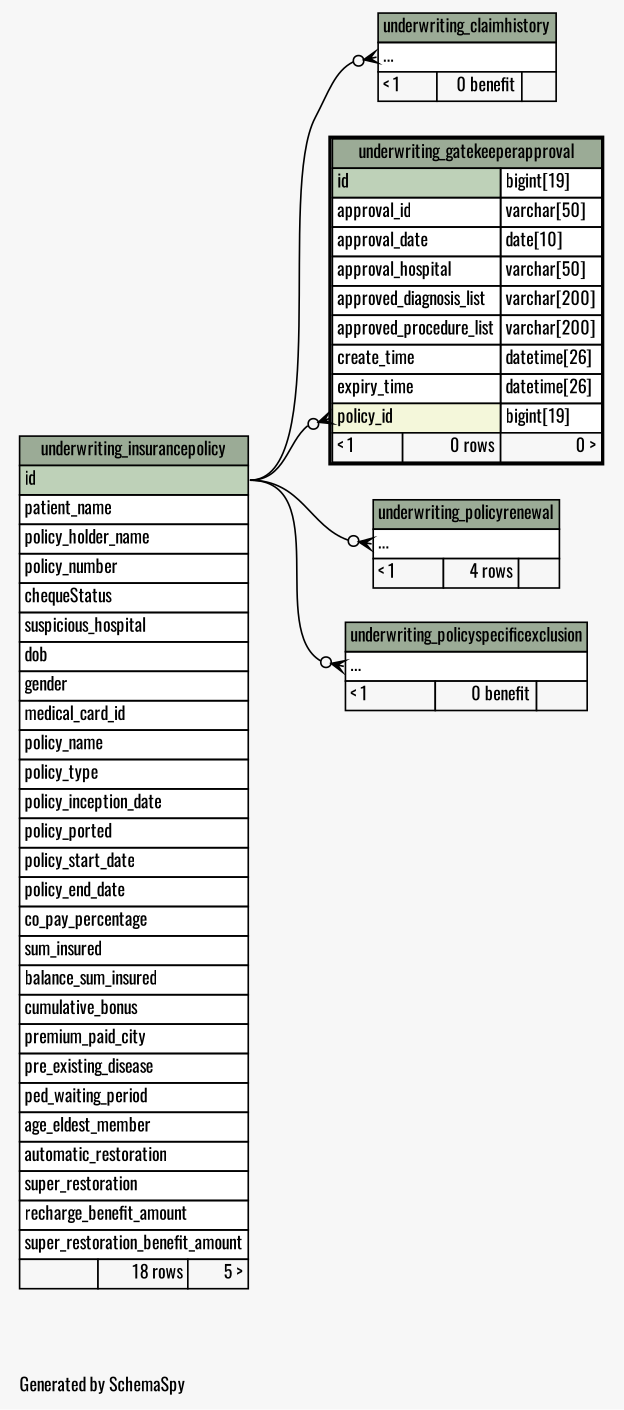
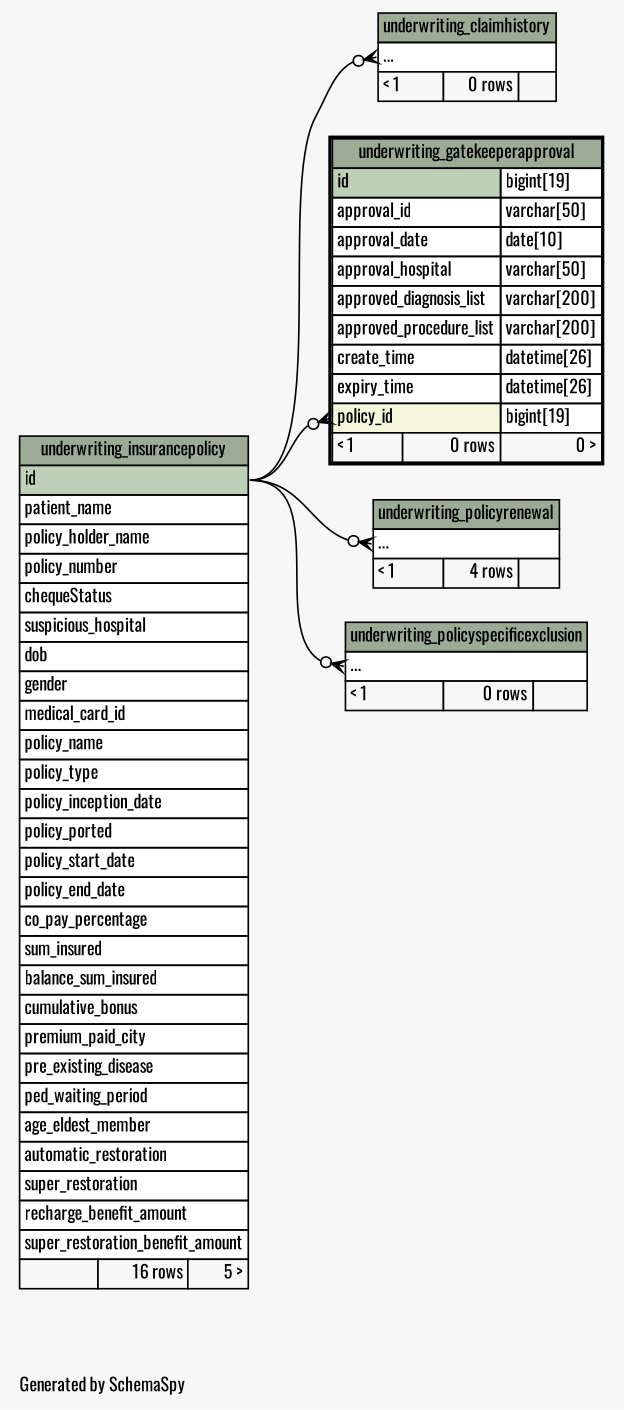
  digraph {
    bgcolor="#f7f7f7"
    fontname=Oswald
    fontsize=11
    label="\nGenerated by SchemaSpy"
    labeljust=l
    nodesep=0.18
    rankdir=RL
    ranksep=0.46
    node [fontname=Oswald fontsize=11 shape=plaintext]
    edge [arrowhead=none arrowsize=0.8 arrowtail=crowodot dir=back fontname=Oswald headport="id:e" tailport="elipses:w"]
-   n1 [label=<     <TABLE BORDER="0" CELLBORDER="1" CELLSPACING="0" BGCOLOR="#ffffff">       <TR><TD COLSPAN="3" BGCOLOR="#9bab96" ALIGN="CENTER">underwriting_claimhistory</TD></TR>       <TR><TD PORT="elipses" COLSPAN="3" ALIGN="LEFT">...</TD></TR>       <TR><TD ALIGN="LEFT" BGCOLOR="#f7f7f7">&lt; 1</TD><TD ALIGN="RIGHT" BGCOLOR="#f7f7f7">0 benefit</TD><TD ALIGN="RIGHT" BGCOLOR="#f7f7f7">  </TD></TR>     </TABLE>>]
-   n2 [label=<     <TABLE BORDER="0" CELLBORDER="1" CELLSPACING="0" BGCOLOR="#ffffff">       <TR><TD COLSPAN="3" BGCOLOR="#9bab96" ALIGN="CENTER">underwriting_insurancepolicy</TD></TR>       <TR><TD PORT="id" COLSPAN="3" BGCOLOR="#bed1b8" ALIGN="LEFT">id</TD></TR>       <TR><TD PORT="patient_name" COLSPAN="3" ALIGN="LEFT">patient_name</TD></TR>       <TR><TD PORT="policy_holder_name" COLSPAN="3" ALIGN="LEFT">policy_holder_name</TD></TR>       <TR><TD PORT="policy_number" COLSPAN="3" ALIGN="LEFT">policy_number</TD></TR>       <TR><TD PORT="chequeStatus" COLSPAN="3" ALIGN="LEFT">chequeStatus</TD></TR>       <TR><TD PORT="suspicious_hospital" COLSPAN="3" ALIGN="LEFT">suspicious_hospital</TD></TR>       <TR><TD PORT="dob" COLSPAN="3" ALIGN="LEFT">dob</TD></TR>       <TR><TD PORT="gender" COLSPAN="3" ALIGN="LEFT">gender</TD></TR>       <TR><TD PORT="medical_card_id" COLSPAN="3" ALIGN="LEFT">medical_card_id</TD></TR>       <TR><TD PORT="policy_name" COLSPAN="3" ALIGN="LEFT">policy_name</TD></TR>       <TR><TD PORT="policy_type" COLSPAN="3" ALIGN="LEFT">policy_type</TD></TR>       <TR><TD PORT="policy_inception_date" COLSPAN="3" ALIGN="LEFT">policy_inception_date</TD></TR>       <TR><TD PORT="policy_ported" COLSPAN="3" ALIGN="LEFT">policy_ported</TD></TR>       <TR><TD PORT="policy_start_date" COLSPAN="3" ALIGN="LEFT">policy_start_date</TD></TR>       <TR><TD PORT="policy_end_date" COLSPAN="3" ALIGN="LEFT">policy_end_date</TD></TR>       <TR><TD PORT="co_pay_percentage" COLSPAN="3" ALIGN="LEFT">co_pay_percentage</TD></TR>       <TR><TD PORT="sum_insured" COLSPAN="3" ALIGN="LEFT">sum_insured</TD></TR>       <TR><TD PORT="balance_sum_insured" COLSPAN="3" ALIGN="LEFT">balance_sum_insured</TD></TR>       <TR><TD PORT="cumulative_bonus" COLSPAN="3" ALIGN="LEFT">cumulative_bonus</TD></TR>       <TR><TD PORT="premium_paid_city" COLSPAN="3" ALIGN="LEFT">premium_paid_city</TD></TR>       <TR><TD PORT="pre_existing_disease" COLSPAN="3" ALIGN="LEFT">pre_existing_disease</TD></TR>       <TR><TD PORT="ped_waiting_period" COLSPAN="3" ALIGN="LEFT">ped_waiting_period</TD></TR>       <TR><TD PORT="age_eldest_member" COLSPAN="3" ALIGN="LEFT">age_eldest_member</TD></TR>       <TR><TD PORT="automatic_restoration" COLSPAN="3" ALIGN="LEFT">automatic_restoration</TD></TR>       <TR><TD PORT="super_restoration" COLSPAN="3" ALIGN="LEFT">super_restoration</TD></TR>       <TR><TD PORT="recharge_benefit_amount" COLSPAN="3" ALIGN="LEFT">recharge_benefit_amount</TD></TR>       <TR><TD PORT="super_restoration_benefit_amount" COLSPAN="3" ALIGN="LEFT">super_restoration_benefit_amount</TD></TR>       <TR><TD ALIGN="LEFT" BGCOLOR="#f7f7f7">  </TD><TD ALIGN="RIGHT" BGCOLOR="#f7f7f7">18 rows</TD><TD ALIGN="RIGHT" BGCOLOR="#f7f7f7">5 &gt;</TD></TR>     </TABLE>>]
+   n1 [label=<     <TABLE BORDER="0" CELLBORDER="1" CELLSPACING="0" BGCOLOR="#ffffff">       <TR><TD COLSPAN="3" BGCOLOR="#9bab96" ALIGN="CENTER">underwriting_claimhistory</TD></TR>       <TR><TD PORT="elipses" COLSPAN="3" ALIGN="LEFT">...</TD></TR>       <TR><TD ALIGN="LEFT" BGCOLOR="#f7f7f7">&lt; 1</TD><TD ALIGN="RIGHT" BGCOLOR="#f7f7f7">0 rows</TD><TD ALIGN="RIGHT" BGCOLOR="#f7f7f7">  </TD></TR>     </TABLE>>]
+   n2 [label=<     <TABLE BORDER="0" CELLBORDER="1" CELLSPACING="0" BGCOLOR="#ffffff">       <TR><TD COLSPAN="3" BGCOLOR="#9bab96" ALIGN="CENTER">underwriting_insurancepolicy</TD></TR>       <TR><TD PORT="id" COLSPAN="3" BGCOLOR="#bed1b8" ALIGN="LEFT">id</TD></TR>       <TR><TD PORT="patient_name" COLSPAN="3" ALIGN="LEFT">patient_name</TD></TR>       <TR><TD PORT="policy_holder_name" COLSPAN="3" ALIGN="LEFT">policy_holder_name</TD></TR>       <TR><TD PORT="policy_number" COLSPAN="3" ALIGN="LEFT">policy_number</TD></TR>       <TR><TD PORT="chequeStatus" COLSPAN="3" ALIGN="LEFT">chequeStatus</TD></TR>       <TR><TD PORT="suspicious_hospital" COLSPAN="3" ALIGN="LEFT">suspicious_hospital</TD></TR>       <TR><TD PORT="dob" COLSPAN="3" ALIGN="LEFT">dob</TD></TR>       <TR><TD PORT="gender" COLSPAN="3" ALIGN="LEFT">gender</TD></TR>       <TR><TD PORT="medical_card_id" COLSPAN="3" ALIGN="LEFT">medical_card_id</TD></TR>       <TR><TD PORT="policy_name" COLSPAN="3" ALIGN="LEFT">policy_name</TD></TR>       <TR><TD PORT="policy_type" COLSPAN="3" ALIGN="LEFT">policy_type</TD></TR>       <TR><TD PORT="policy_inception_date" COLSPAN="3" ALIGN="LEFT">policy_inception_date</TD></TR>       <TR><TD PORT="policy_ported" COLSPAN="3" ALIGN="LEFT">policy_ported</TD></TR>       <TR><TD PORT="policy_start_date" COLSPAN="3" ALIGN="LEFT">policy_start_date</TD></TR>       <TR><TD PORT="policy_end_date" COLSPAN="3" ALIGN="LEFT">policy_end_date</TD></TR>       <TR><TD PORT="co_pay_percentage" COLSPAN="3" ALIGN="LEFT">co_pay_percentage</TD></TR>       <TR><TD PORT="sum_insured" COLSPAN="3" ALIGN="LEFT">sum_insured</TD></TR>       <TR><TD PORT="balance_sum_insured" COLSPAN="3" ALIGN="LEFT">balance_sum_insured</TD></TR>       <TR><TD PORT="cumulative_bonus" COLSPAN="3" ALIGN="LEFT">cumulative_bonus</TD></TR>       <TR><TD PORT="premium_paid_city" COLSPAN="3" ALIGN="LEFT">premium_paid_city</TD></TR>       <TR><TD PORT="pre_existing_disease" COLSPAN="3" ALIGN="LEFT">pre_existing_disease</TD></TR>       <TR><TD PORT="ped_waiting_period" COLSPAN="3" ALIGN="LEFT">ped_waiting_period</TD></TR>       <TR><TD PORT="age_eldest_member" COLSPAN="3" ALIGN="LEFT">age_eldest_member</TD></TR>       <TR><TD PORT="automatic_restoration" COLSPAN="3" ALIGN="LEFT">automatic_restoration</TD></TR>       <TR><TD PORT="super_restoration" COLSPAN="3" ALIGN="LEFT">super_restoration</TD></TR>       <TR><TD PORT="recharge_benefit_amount" COLSPAN="3" ALIGN="LEFT">recharge_benefit_amount</TD></TR>       <TR><TD PORT="super_restoration_benefit_amount" COLSPAN="3" ALIGN="LEFT">super_restoration_benefit_amount</TD></TR>       <TR><TD ALIGN="LEFT" BGCOLOR="#f7f7f7">  </TD><TD ALIGN="RIGHT" BGCOLOR="#f7f7f7">16 rows</TD><TD ALIGN="RIGHT" BGCOLOR="#f7f7f7">5 &gt;</TD></TR>     </TABLE>>]
    n3 [label=<     <TABLE BORDER="2" CELLBORDER="1" CELLSPACING="0" BGCOLOR="#ffffff">       <TR><TD COLSPAN="3" BGCOLOR="#9bab96" ALIGN="CENTER">underwriting_gatekeeperapproval</TD></TR>       <TR><TD PORT="id" COLSPAN="2" BGCOLOR="#bed1b8" ALIGN="LEFT">id</TD><TD PORT="id.type" ALIGN="LEFT">bigint[19]</TD></TR>       <TR><TD PORT="approval_id" COLSPAN="2" ALIGN="LEFT">approval_id</TD><TD PORT="approval_id.type" ALIGN="LEFT">varchar[50]</TD></TR>       <TR><TD PORT="approval_date" COLSPAN="2" ALIGN="LEFT">approval_date</TD><TD PORT="approval_date.type" ALIGN="LEFT">date[10]</TD></TR>       <TR><TD PORT="approval_hospital" COLSPAN="2" ALIGN="LEFT">approval_hospital</TD><TD PORT="approval_hospital.type" ALIGN="LEFT">varchar[50]</TD></TR>       <TR><TD PORT="approved_diagnosis_list" COLSPAN="2" ALIGN="LEFT">approved_diagnosis_list</TD><TD PORT="approved_diagnosis_list.type" ALIGN="LEFT">varchar[200]</TD></TR>       <TR><TD PORT="approved_procedure_list" COLSPAN="2" ALIGN="LEFT">approved_procedure_list</TD><TD PORT="approved_procedure_list.type" ALIGN="LEFT">varchar[200]</TD></TR>       <TR><TD PORT="create_time" COLSPAN="2" ALIGN="LEFT">create_time</TD><TD PORT="create_time.type" ALIGN="LEFT">datetime[26]</TD></TR>       <TR><TD PORT="expiry_time" COLSPAN="2" ALIGN="LEFT">expiry_time</TD><TD PORT="expiry_time.type" ALIGN="LEFT">datetime[26]</TD></TR>       <TR><TD PORT="policy_id" COLSPAN="2" BGCOLOR="#f4f7da" ALIGN="LEFT">policy_id</TD><TD PORT="policy_id.type" ALIGN="LEFT">bigint[19]</TD></TR>       <TR><TD ALIGN="LEFT" BGCOLOR="#f7f7f7">&lt; 1</TD><TD ALIGN="RIGHT" BGCOLOR="#f7f7f7">0 rows</TD><TD ALIGN="RIGHT" BGCOLOR="#f7f7f7">0 &gt;</TD></TR>     </TABLE>>]
    n4 [label=<     <TABLE BORDER="0" CELLBORDER="1" CELLSPACING="0" BGCOLOR="#ffffff">       <TR><TD COLSPAN="3" BGCOLOR="#9bab96" ALIGN="CENTER">underwriting_policyrenewal</TD></TR>       <TR><TD PORT="elipses" COLSPAN="3" ALIGN="LEFT">...</TD></TR>       <TR><TD ALIGN="LEFT" BGCOLOR="#f7f7f7">&lt; 1</TD><TD ALIGN="RIGHT" BGCOLOR="#f7f7f7">4 rows</TD><TD ALIGN="RIGHT" BGCOLOR="#f7f7f7">  </TD></TR>     </TABLE>>]
-   n5 [label=<     <TABLE BORDER="0" CELLBORDER="1" CELLSPACING="0" BGCOLOR="#ffffff">       <TR><TD COLSPAN="3" BGCOLOR="#9bab96" ALIGN="CENTER">underwriting_policyspecificexclusion</TD></TR>       <TR><TD PORT="elipses" COLSPAN="3" ALIGN="LEFT">...</TD></TR>       <TR><TD ALIGN="LEFT" BGCOLOR="#f7f7f7">&lt; 1</TD><TD ALIGN="RIGHT" BGCOLOR="#f7f7f7">0 benefit</TD><TD ALIGN="RIGHT" BGCOLOR="#f7f7f7">  </TD></TR>     </TABLE>>]
+   n5 [label=<     <TABLE BORDER="0" CELLBORDER="1" CELLSPACING="0" BGCOLOR="#ffffff">       <TR><TD COLSPAN="3" BGCOLOR="#9bab96" ALIGN="CENTER">underwriting_policyspecificexclusion</TD></TR>       <TR><TD PORT="elipses" COLSPAN="3" ALIGN="LEFT">...</TD></TR>       <TR><TD ALIGN="LEFT" BGCOLOR="#f7f7f7">&lt; 1</TD><TD ALIGN="RIGHT" BGCOLOR="#f7f7f7">0 rows</TD><TD ALIGN="RIGHT" BGCOLOR="#f7f7f7">  </TD></TR>     </TABLE>>]
    n1 -> n2
    n3 -> n2 [tailport="policy_id:w"]
    n4 -> n2
    n5 -> n2
  }
